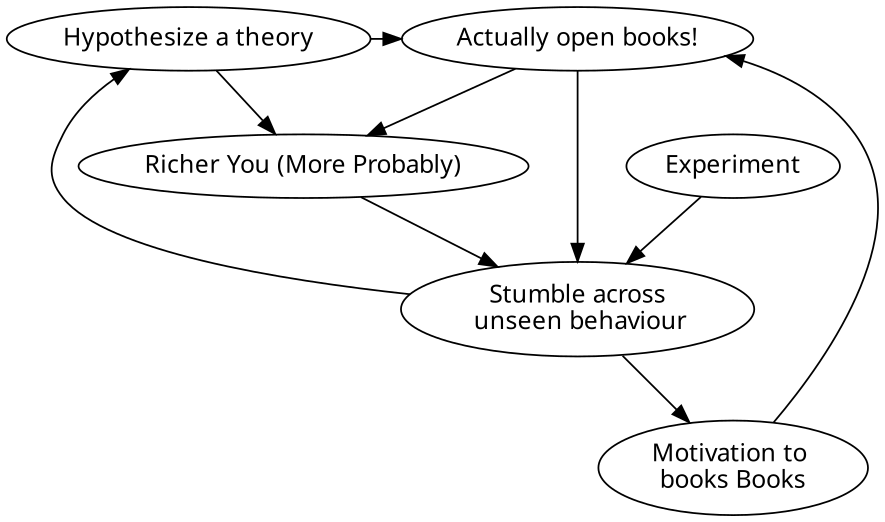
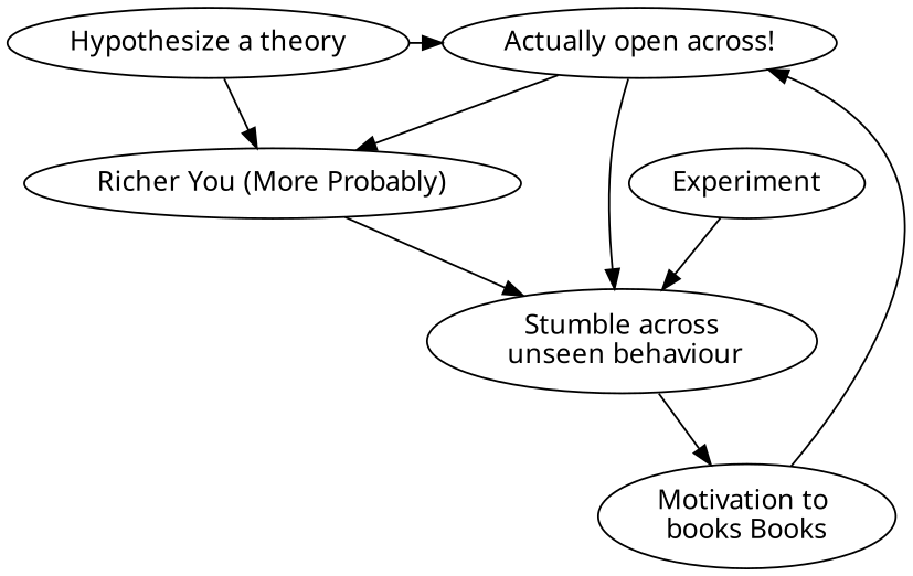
  digraph {
    fontname="Noto Sans"
    node [fontname="Noto Sans" shape=oval]
    edge [fontname="Noto Sans"]
-   n1 [label="Actually open books!"]
+   n1 [label="Actually open across!"]
    n2 [label="Hypothesize a theory"]
    n3 [label="Stumble across\n unseen behaviour"]
    n4 [label="Richer You (More Probably)"]
    n5 [label=Experiment]
    n6 [label="Motivation to \nbooks Books"]
    subgraph sub_1 {
      rank=same
      n1
      n2
    }
    n1 -> n3
    n1 -> n4
    n2 -> n1
    n2 -> n4
-   n3 -> n2
    n3 -> n6
    n4 -> n3
    n5 -> n3
    n6 -> n1
  }
